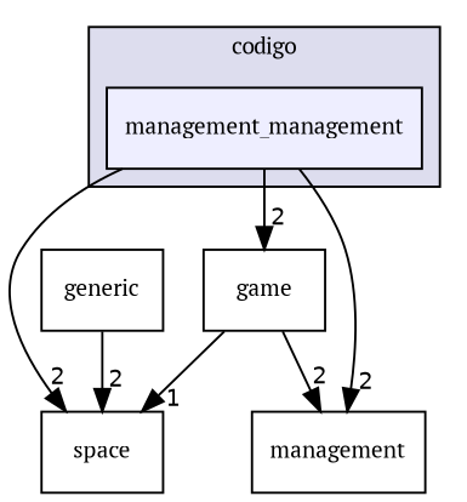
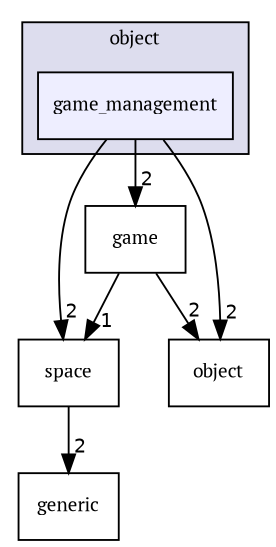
  digraph {
    compound=true
    fontname="PT Serif"
    node [fontname="PT Serif" fontsize=10 shape=box]
    edge [fontname="PT Serif" headlabel=2 labeldistance=1.5 labelfontname=Helvetica labelfontsize=10]
-   n1 [fillcolor="#eeeeff" label=management_management pencolor=black style=filled]
+   n1 [fillcolor="#eeeeff" label=game_management pencolor=black style=filled]
    n2 [label=space]
    n3 [label=game]
-   n4 [label=management]
+   n4 [label=object]
    n5 [label=generic]
    subgraph cluster_1 {
      bgcolor="#ddddee"
      fontsize=10
-     label=codigo
+     label=object
      pencolor=black
      n1
    }
    n1 -> n2
    n1 -> n3
    n1 -> n4
-   n5 -> n2
+   n2 -> n5
    n3 -> n2 [headlabel=1]
    n3 -> n4
  }
